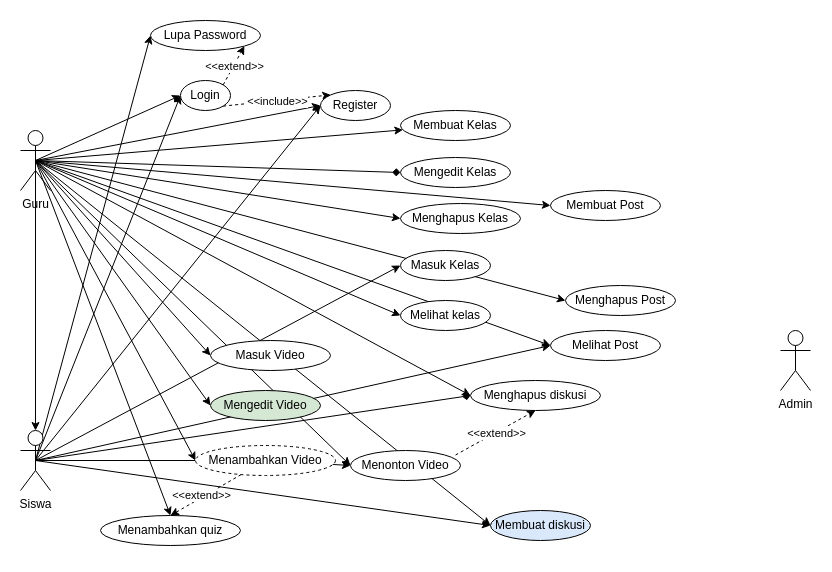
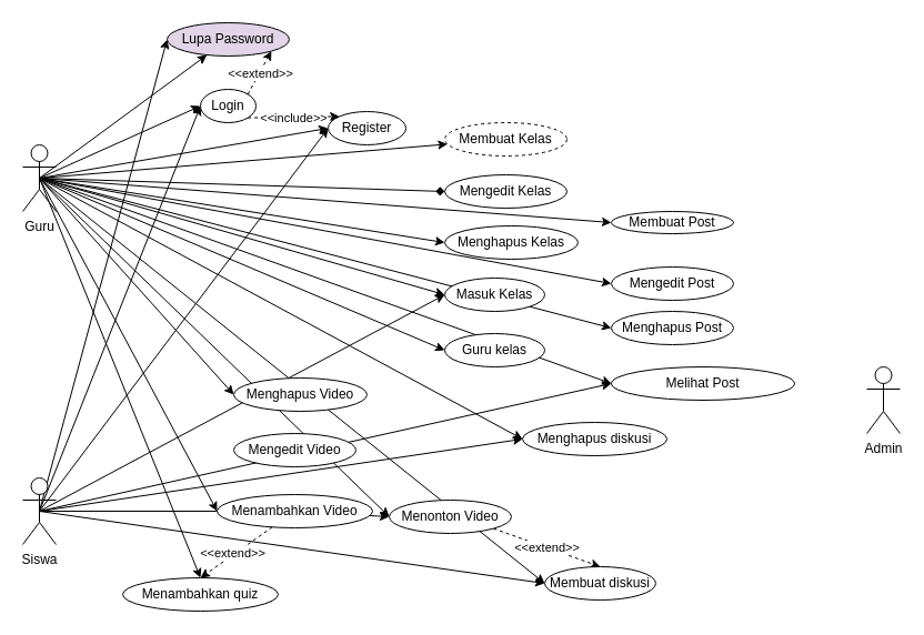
  <mxCell id="0" />
  <mxCell id="1" parent="0" />
  <mxCell id="2" style="rounded=0;orthogonalLoop=1;jettySize=auto;html=1;exitX=0.5;exitY=0.5;exitDx=0;exitDy=0;exitPerimeter=0;entryX=0;entryY=0.5;entryDx=0;entryDy=0;" parent="1" source="31" target="37" edge="1"><mxGeometry relative="1" as="geometry" /></mxCell>
  <mxCell id="3" style="rounded=0;orthogonalLoop=1;jettySize=auto;html=1;exitX=0.5;exitY=0.5;exitDx=0;exitDy=0;exitPerimeter=0;entryX=0;entryY=0.5;entryDx=0;entryDy=0;" parent="1" source="31" target="22" edge="1"><mxGeometry relative="1" as="geometry" /></mxCell>
- <mxCell id="4" style="rounded=0;orthogonalLoop=1;jettySize=auto;html=1;exitX=0.5;exitY=0.5;exitDx=0;exitDy=0;exitPerimeter=0;" parent="1" source="31" target="35" edge="1"><mxGeometry relative="1" as="geometry" /></mxCell>
- <mxCell id="5" style="rounded=0;orthogonalLoop=1;jettySize=auto;html=1;exitX=0.5;exitY=0.5;exitDx=0;exitDy=0;exitPerimeter=0;entryX=0;entryY=0.5;entryDx=0;entryDy=0;" parent="1" source="31" target="43" edge="1"><mxGeometry relative="1" as="geometry" /></mxCell>
+ <mxCell id="4" style="rounded=0;orthogonalLoop=1;jettySize=auto;html=1;exitX=0.5;exitY=0.5;exitDx=0;exitDy=0;exitPerimeter=0;" parent="1" source="31" target="38" edge="1"><mxGeometry relative="1" as="geometry" /></mxCell>
  <mxCell id="6" style="rounded=0;orthogonalLoop=1;jettySize=auto;html=1;exitX=0.5;exitY=0.5;exitDx=0;exitDy=0;exitPerimeter=0;entryX=0;entryY=0.5;entryDx=0;entryDy=0;" parent="1" source="31" target="42" edge="1"><mxGeometry relative="1" as="geometry" /></mxCell>
  <mxCell id="7" style="rounded=0;orthogonalLoop=1;jettySize=auto;html=1;exitX=0.5;exitY=0.5;exitDx=0;exitDy=0;exitPerimeter=0;entryX=0;entryY=0.5;entryDx=0;entryDy=0;" parent="1" source="31" target="60" edge="1"><mxGeometry relative="1" as="geometry" /></mxCell>
  <mxCell id="8" style="rounded=0;orthogonalLoop=1;jettySize=auto;html=1;exitX=0.5;exitY=0.5;exitDx=0;exitDy=0;exitPerimeter=0;entryX=0;entryY=0.5;entryDx=0;entryDy=0;" parent="1" source="31" target="41" edge="1"><mxGeometry relative="1" as="geometry" /></mxCell>
  <mxCell id="9" style="rounded=0;orthogonalLoop=1;jettySize=auto;html=1;exitX=0.5;exitY=0.5;exitDx=0;exitDy=0;exitPerimeter=0;" parent="1" source="31" target="47" edge="1"><mxGeometry relative="1" as="geometry" /></mxCell>
  <mxCell id="10" style="rounded=0;orthogonalLoop=1;jettySize=auto;html=1;exitX=0.5;exitY=0.5;exitDx=0;exitDy=0;exitPerimeter=0;entryX=0;entryY=0.5;entryDx=0;entryDy=0;endArrow=diamond;" parent="1" source="31" target="48" edge="1"><mxGeometry relative="1" as="geometry" /></mxCell>
  <mxCell id="11" style="rounded=0;orthogonalLoop=1;jettySize=auto;html=1;exitX=0.5;exitY=0.5;exitDx=0;exitDy=0;exitPerimeter=0;entryX=0;entryY=0.5;entryDx=0;entryDy=0;" parent="1" source="31" target="49" edge="1"><mxGeometry relative="1" as="geometry" /></mxCell>
+ <mxCell id="12" style="rounded=0;orthogonalLoop=1;jettySize=auto;html=1;exitX=0.5;exitY=0.5;exitDx=0;exitDy=0;exitPerimeter=0;entryX=0;entryY=0.5;entryDx=0;entryDy=0;" parent="1" source="31" target="50" edge="1"><mxGeometry relative="1" as="geometry" /></mxCell>
  <mxCell id="13" style="rounded=0;orthogonalLoop=1;jettySize=auto;html=1;exitX=0.5;exitY=0.5;exitDx=0;exitDy=0;exitPerimeter=0;entryX=0;entryY=0.5;entryDx=0;entryDy=0;" parent="1" source="35" target="22" edge="1"><mxGeometry relative="1" as="geometry" /></mxCell>
  <mxCell id="14" style="rounded=0;orthogonalLoop=1;jettySize=auto;html=1;exitX=0.5;exitY=0.5;exitDx=0;exitDy=0;exitPerimeter=0;entryX=0;entryY=0.5;entryDx=0;entryDy=0;" parent="1" source="35" target="38" edge="1"><mxGeometry relative="1" as="geometry" /></mxCell>
  <mxCell id="15" style="rounded=0;orthogonalLoop=1;jettySize=auto;html=1;exitX=0.5;exitY=0.5;exitDx=0;exitDy=0;exitPerimeter=0;entryX=0;entryY=0.5;entryDx=0;entryDy=0;" parent="1" source="35" target="37" edge="1"><mxGeometry relative="1" as="geometry" /></mxCell>
  <mxCell id="16" style="rounded=0;orthogonalLoop=1;jettySize=auto;html=1;exitX=0.5;exitY=0.5;exitDx=0;exitDy=0;exitPerimeter=0;entryX=0;entryY=0.5;entryDx=0;entryDy=0;startArrow=none;" parent="1" source="60" target="41" edge="1"><mxGeometry relative="1" as="geometry" /></mxCell>
  <mxCell id="17" style="rounded=0;orthogonalLoop=1;jettySize=auto;html=1;exitX=0.5;exitY=0.5;exitDx=0;exitDy=0;exitPerimeter=0;entryX=0;entryY=0.5;entryDx=0;entryDy=0;" parent="1" source="35" target="50" edge="1"><mxGeometry relative="1" as="geometry" /></mxCell>
  <mxCell id="18" style="rounded=0;orthogonalLoop=1;jettySize=auto;html=1;exitX=1;exitY=1;exitDx=0;exitDy=0;entryX=0;entryY=0;entryDx=0;entryDy=0;dashed=1;" parent="1" source="22" target="37" edge="1"><mxGeometry relative="1" as="geometry" /></mxCell>
  <mxCell id="19" value="&amp;lt;&amp;lt;include&amp;gt;&amp;gt;" style="edgeLabel;html=1;align=center;verticalAlign=middle;resizable=0;points=[];" parent="18" vertex="1" connectable="0"><mxGeometry relative="1" as="geometry"><mxPoint as="offset" /></mxGeometry></mxCell>
  <mxCell id="20" style="rounded=0;orthogonalLoop=1;jettySize=auto;html=1;exitX=1;exitY=0;exitDx=0;exitDy=0;dashed=1;entryX=1;entryY=1;entryDx=0;entryDy=0;" parent="1" source="22" target="38" edge="1"><mxGeometry relative="1" as="geometry" /></mxCell>
  <mxCell id="21" value="&amp;lt;&amp;lt;extend&amp;gt;&amp;gt;" style="edgeLabel;html=1;align=center;verticalAlign=middle;resizable=0;points=[];" parent="20" vertex="1" connectable="0"><mxGeometry relative="1" as="geometry"><mxPoint as="offset" /></mxGeometry></mxCell>
  <mxCell id="22" value="Login" style="ellipse;whiteSpace=wrap;html=1;" parent="1" vertex="1"><mxGeometry x="180" y="80" width="50" height="30" as="geometry" /></mxCell>
  <mxCell id="23" style="edgeStyle=none;html=1;exitX=0.5;exitY=0.5;exitDx=0;exitDy=0;exitPerimeter=0;entryX=0;entryY=0.5;entryDx=0;entryDy=0;" edge="1" parent="1" source="31" target="52"><mxGeometry relative="1" as="geometry" /></mxCell>
+ <mxCell id="24" style="edgeStyle=none;html=1;exitX=0.5;exitY=0.5;exitDx=0;exitDy=0;exitPerimeter=0;entryX=0;entryY=0.5;entryDx=0;entryDy=0;" edge="1" parent="1" source="31" target="54"><mxGeometry relative="1" as="geometry" /></mxCell>
  <mxCell id="25" style="edgeStyle=none;html=1;exitX=0.5;exitY=0.5;exitDx=0;exitDy=0;exitPerimeter=0;entryX=0;entryY=0.5;entryDx=0;entryDy=0;" edge="1" parent="1" source="31" target="55"><mxGeometry relative="1" as="geometry" /></mxCell>
  <mxCell id="26" style="edgeStyle=none;html=1;exitX=0.5;exitY=0.5;exitDx=0;exitDy=0;exitPerimeter=0;entryX=0;entryY=0.5;entryDx=0;entryDy=0;" edge="1" parent="1" source="31" target="56"><mxGeometry relative="1" as="geometry" /></mxCell>
  <mxCell id="27" style="edgeStyle=none;html=1;exitX=0.5;exitY=0.5;exitDx=0;exitDy=0;exitPerimeter=0;entryX=0;entryY=0.5;entryDx=0;entryDy=0;" edge="1" parent="1" source="31" target="46"><mxGeometry relative="1" as="geometry" /></mxCell>
  <mxCell id="28" style="edgeStyle=none;html=1;exitX=0.5;exitY=0.5;exitDx=0;exitDy=0;exitPerimeter=0;entryX=0.5;entryY=0;entryDx=0;entryDy=0;" edge="1" parent="1" source="31" target="51"><mxGeometry relative="1" as="geometry" /></mxCell>
  <mxCell id="29" style="edgeStyle=none;html=1;exitX=0.5;exitY=0.5;exitDx=0;exitDy=0;exitPerimeter=0;entryX=0;entryY=0.5;entryDx=0;entryDy=0;" edge="1" parent="1" source="31" target="53"><mxGeometry relative="1" as="geometry" /></mxCell>
  <mxCell id="30" style="edgeStyle=none;html=1;exitX=0.5;exitY=0.5;exitDx=0;exitDy=0;exitPerimeter=0;entryX=0;entryY=0.5;entryDx=0;entryDy=0;" edge="1" parent="1" source="31" target="61"><mxGeometry relative="1" as="geometry" /></mxCell>
  <mxCell id="31" value="Guru" style="shape=umlActor;verticalLabelPosition=bottom;verticalAlign=top;html=1;outlineConnect=0;" parent="1" vertex="1"><mxGeometry x="20" y="130" width="30" height="60" as="geometry" /></mxCell>
  <mxCell id="32" style="edgeStyle=none;html=1;exitX=0.5;exitY=0.5;exitDx=0;exitDy=0;exitPerimeter=0;entryX=0;entryY=0.5;entryDx=0;entryDy=0;" edge="1" parent="1" source="35" target="46"><mxGeometry relative="1" as="geometry" /></mxCell>
- <mxCell id="33" style="edgeStyle=none;html=1;exitX=0.5;exitY=0.5;exitDx=0;exitDy=0;exitPerimeter=0;entryX=0;entryY=0.5;entryDx=0;entryDy=0;endArrow=diamond;" edge="1" parent="1" source="35" target="56"><mxGeometry relative="1" as="geometry" /></mxCell>
+ <mxCell id="33" style="edgeStyle=none;html=1;exitX=0.5;exitY=0.5;exitDx=0;exitDy=0;exitPerimeter=0;entryX=0;entryY=0.5;entryDx=0;entryDy=0;" edge="1" parent="1" source="35" target="56"><mxGeometry relative="1" as="geometry" /></mxCell>
  <mxCell id="34" style="edgeStyle=none;html=1;exitX=0.5;exitY=0.5;exitDx=0;exitDy=0;exitPerimeter=0;entryX=0;entryY=0.5;entryDx=0;entryDy=0;" edge="1" parent="1" source="35" target="61"><mxGeometry relative="1" as="geometry"><mxPoint x="550" y="350" as="targetPoint" /></mxGeometry></mxCell>
  <mxCell id="35" value="Siswa" style="shape=umlActor;verticalLabelPosition=bottom;verticalAlign=top;html=1;outlineConnect=0;" parent="1" vertex="1"><mxGeometry x="20" y="430" width="30" height="60" as="geometry" /></mxCell>
  <mxCell id="36" value="Admin" style="shape=umlActor;verticalLabelPosition=bottom;verticalAlign=top;html=1;outlineConnect=0;" parent="1" vertex="1"><mxGeometry x="780" y="330" width="30" height="60" as="geometry" /></mxCell>
- <mxCell id="37" value="Register" style="ellipse;whiteSpace=wrap;html=1;" parent="1" vertex="1"><mxGeometry x="320" y="90" width="70" height="30" as="geometry" /></mxCell>
- <mxCell id="38" value="Lupa Password" style="ellipse;whiteSpace=wrap;html=1;" parent="1" vertex="1"><mxGeometry x="150" y="20" width="110" height="30" as="geometry" /></mxCell>
+ <mxCell id="37" value="Register" style="ellipse;whiteSpace=wrap;html=1;" parent="1" vertex="1"><mxGeometry x="295" y="100" width="70" height="30" as="geometry" /></mxCell>
+ <mxCell id="38" value="Lupa Password" style="ellipse;whiteSpace=wrap;html=1;fillColor=#e1d5e7;" parent="1" vertex="1"><mxGeometry x="150" y="20" width="110" height="30" as="geometry" /></mxCell>
+ <mxCell id="39" style="rounded=0;orthogonalLoop=1;jettySize=auto;html=1;exitX=1;exitY=1;exitDx=0;exitDy=0;entryX=0.5;entryY=0;entryDx=0;entryDy=0;dashed=1;" parent="1" source="41" target="46" edge="1"><mxGeometry relative="1" as="geometry" /></mxCell>
+ <mxCell id="40" value="&amp;lt;&amp;lt;extend&amp;gt;&amp;gt;" style="edgeLabel;align=center;verticalAlign=middle;resizable=0;points=[];html=1;labelPosition=center;verticalLabelPosition=middle;rotation=0;" parent="39" vertex="1" connectable="0"><mxGeometry relative="1" as="geometry"><mxPoint as="offset" /></mxGeometry></mxCell>
  <mxCell id="41" value="Menonton Video" style="ellipse;whiteSpace=wrap;html=1;" parent="1" vertex="1"><mxGeometry x="350" y="450" width="110" height="30" as="geometry" /></mxCell>
- <mxCell id="42" value="Masuk Video" style="ellipse;whiteSpace=wrap;html=1;" parent="1" vertex="1"><mxGeometry x="210" y="340" width="120" height="30" as="geometry" /></mxCell>
- <mxCell id="43" value="Mengedit Video" style="ellipse;whiteSpace=wrap;html=1;fillColor=#d5e8d4;" parent="1" vertex="1"><mxGeometry x="210" y="390" width="110" height="30" as="geometry" /></mxCell>
+ <mxCell id="42" value="Menghapus Video" style="ellipse;whiteSpace=wrap;html=1;" parent="1" vertex="1"><mxGeometry x="210" y="340" width="120" height="30" as="geometry" /></mxCell>
+ <mxCell id="43" value="Mengedit Video" style="ellipse;whiteSpace=wrap;html=1;" parent="1" vertex="1"><mxGeometry x="210" y="390" width="110" height="30" as="geometry" /></mxCell>
  <mxCell id="44" style="edgeStyle=none;html=1;entryX=0.5;entryY=0;entryDx=0;entryDy=0;dashed=1;" edge="1" parent="1" source="60" target="51"><mxGeometry relative="1" as="geometry" /></mxCell>
  <mxCell id="45" value="&amp;lt;&amp;lt;extend&amp;gt;&amp;gt;" style="edgeLabel;html=1;align=center;verticalAlign=middle;resizable=0;points=[];" vertex="1" connectable="0" parent="44"><mxGeometry x="0.19" relative="1" as="geometry"><mxPoint x="2" y="-4" as="offset" /></mxGeometry></mxCell>
- <mxCell id="46" value="Membuat diskusi" style="ellipse;whiteSpace=wrap;html=1;fillColor=#dae8fc;" parent="1" vertex="1"><mxGeometry x="490" y="510" width="100" height="30" as="geometry" /></mxCell>
- <mxCell id="47" value="Membuat Kelas" style="ellipse;whiteSpace=wrap;html=1;fillColor=default;" parent="1" vertex="1"><mxGeometry x="400" y="110" width="110" height="30" as="geometry" /></mxCell>
+ <mxCell id="46" value="Membuat diskusi" style="ellipse;whiteSpace=wrap;html=1;" parent="1" vertex="1"><mxGeometry x="490" y="510" width="100" height="30" as="geometry" /></mxCell>
+ <mxCell id="47" value="Membuat Kelas" style="ellipse;whiteSpace=wrap;html=1;fillColor=default;dashed=1;" parent="1" vertex="1"><mxGeometry x="400" y="110" width="110" height="30" as="geometry" /></mxCell>
  <mxCell id="48" value="Mengedit Kelas" style="ellipse;whiteSpace=wrap;html=1;fillColor=default;" parent="1" vertex="1"><mxGeometry x="400" y="157" width="110" height="30" as="geometry" /></mxCell>
  <mxCell id="49" value="Menghapus Kelas" style="ellipse;whiteSpace=wrap;html=1;fillColor=default;" parent="1" vertex="1"><mxGeometry x="400" y="203" width="120" height="30" as="geometry" /></mxCell>
  <mxCell id="50" value="Masuk Kelas" style="ellipse;whiteSpace=wrap;html=1;fillColor=default;" parent="1" vertex="1"><mxGeometry x="400" y="250" width="90" height="30" as="geometry" /></mxCell>
- <mxCell id="51" value="Menambahkan quiz" style="ellipse;whiteSpace=wrap;html=1;" vertex="1" parent="1"><mxGeometry x="100" y="515" width="140" height="30" as="geometry" /></mxCell>
- <mxCell id="52" value="Melihat kelas" style="ellipse;whiteSpace=wrap;html=1;fillColor=default;" vertex="1" parent="1"><mxGeometry x="400" y="300" width="90" height="30" as="geometry" /></mxCell>
- <mxCell id="53" value="Membuat Post" style="ellipse;whiteSpace=wrap;html=1;fillColor=default;" vertex="1" parent="1"><mxGeometry x="550" y="190" width="110" height="30" as="geometry" /></mxCell>
- <mxCell id="55" value="Menghapus Post" style="ellipse;whiteSpace=wrap;html=1;fillColor=default;" vertex="1" parent="1"><mxGeometry x="565" y="285" width="110" height="30" as="geometry" /></mxCell>
+ <mxCell id="51" value="Menambahkan quiz" style="ellipse;whiteSpace=wrap;html=1;" vertex="1" parent="1"><mxGeometry x="110" y="520" width="140" height="30" as="geometry" /></mxCell>
+ <mxCell id="52" value="Guru kelas" style="ellipse;whiteSpace=wrap;html=1;fillColor=default;" vertex="1" parent="1"><mxGeometry x="400" y="300" width="90" height="30" as="geometry" /></mxCell>
+ <mxCell id="53" value="Membuat Post" style="ellipse;whiteSpace=wrap;html=1;fillColor=default;" vertex="1" parent="1"><mxGeometry x="550" y="190" width="110" height="20" as="geometry" /></mxCell>
+ <mxCell id="54" value="Mengedit Post" style="ellipse;whiteSpace=wrap;html=1;fillColor=default;" vertex="1" parent="1"><mxGeometry x="550" y="240" width="110" height="30" as="geometry" /></mxCell>
+ <mxCell id="55" value="Menghapus Post" style="ellipse;whiteSpace=wrap;html=1;fillColor=default;" vertex="1" parent="1"><mxGeometry x="550" y="280" width="110" height="30" as="geometry" /></mxCell>
  <mxCell id="56" value="Menghapus diskusi" style="ellipse;whiteSpace=wrap;html=1;" vertex="1" parent="1"><mxGeometry x="470" y="380" width="130" height="30" as="geometry" /></mxCell>
- <mxCell id="57" style="rounded=0;orthogonalLoop=1;jettySize=auto;html=1;exitX=0.955;exitY=0.15;exitDx=0;exitDy=0;entryX=0.5;entryY=1;entryDx=0;entryDy=0;dashed=1;exitPerimeter=0;" edge="1" parent="1" source="41" target="56"><mxGeometry relative="1" as="geometry"><mxPoint x="489" y="440" as="sourcePoint" /><mxPoint x="520" y="510" as="targetPoint" /></mxGeometry></mxCell>
- <mxCell id="58" value="&amp;lt;&amp;lt;extend&amp;gt;&amp;gt;" style="edgeLabel;align=center;verticalAlign=middle;resizable=0;points=[];html=1;labelPosition=center;verticalLabelPosition=middle;rotation=0;" vertex="1" connectable="0" parent="57"><mxGeometry relative="1" as="geometry"><mxPoint as="offset" /></mxGeometry></mxCell>
  <mxCell id="59" value="" style="rounded=0;orthogonalLoop=1;jettySize=auto;html=1;exitX=0.5;exitY=0.5;exitDx=0;exitDy=0;exitPerimeter=0;entryX=0;entryY=0.5;entryDx=0;entryDy=0;endArrow=none;" edge="1" parent="1" source="35" target="60"><mxGeometry relative="1" as="geometry"><mxPoint x="35" y="460" as="sourcePoint" /><mxPoint x="370" y="455" as="targetPoint" /></mxGeometry></mxCell>
- <mxCell id="60" value="Menambahkan Video" style="ellipse;whiteSpace=wrap;html=1;dashed=1;" parent="1" vertex="1"><mxGeometry x="195" y="445" width="140" height="30" as="geometry" /></mxCell>
- <mxCell id="61" value="Melihat Post" style="ellipse;whiteSpace=wrap;html=1;fillColor=default;" vertex="1" parent="1"><mxGeometry x="550" y="330" width="110" height="30" as="geometry" /></mxCell>
+ <mxCell id="60" value="Menambahkan Video" style="ellipse;whiteSpace=wrap;html=1;" parent="1" vertex="1"><mxGeometry x="195" y="445" width="140" height="30" as="geometry" /></mxCell>
+ <mxCell id="61" value="Melihat Post" style="ellipse;whiteSpace=wrap;html=1;fillColor=default;" vertex="1" parent="1"><mxGeometry x="550" y="330" width="165" height="30" as="geometry" /></mxCell>
